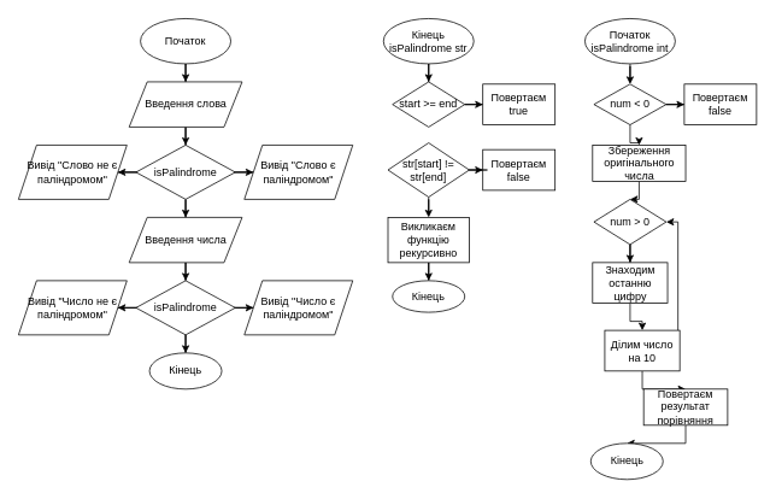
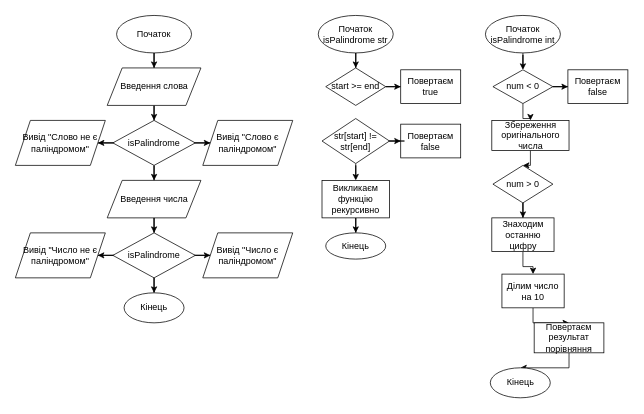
  <mxCell id="0" />
  <mxCell id="1" parent="0" />
  <mxCell id="2" value="" style="edgeStyle=orthogonalEdgeStyle;rounded=0;orthogonalLoop=1;jettySize=auto;html=1;" edge="1" parent="1" source="3" target="5"><mxGeometry relative="1" as="geometry" /></mxCell>
  <mxCell id="3" value="Початок" style="ellipse;whiteSpace=wrap;html=1;" vertex="1" parent="1"><mxGeometry x="155" y="20" width="100" height="50" as="geometry" /></mxCell>
  <mxCell id="4" value="" style="edgeStyle=orthogonalEdgeStyle;rounded=0;orthogonalLoop=1;jettySize=auto;html=1;" edge="1" parent="1" source="5" target="9"><mxGeometry relative="1" as="geometry" /></mxCell>
  <mxCell id="5" value="Введення слова" style="shape=parallelogram;perimeter=parallelogramPerimeter;whiteSpace=wrap;html=1;fixedSize=1;" vertex="1" parent="1"><mxGeometry x="142.5" y="90" width="125" height="50" as="geometry" /></mxCell>
  <mxCell id="6" value="" style="edgeStyle=orthogonalEdgeStyle;rounded=0;orthogonalLoop=1;jettySize=auto;html=1;" edge="1" parent="1" source="9" target="10"><mxGeometry relative="1" as="geometry" /></mxCell>
  <mxCell id="7" value="" style="edgeStyle=orthogonalEdgeStyle;rounded=0;orthogonalLoop=1;jettySize=auto;html=1;" edge="1" parent="1" source="9" target="11"><mxGeometry relative="1" as="geometry" /></mxCell>
  <mxCell id="8" value="" style="edgeStyle=orthogonalEdgeStyle;rounded=0;orthogonalLoop=1;jettySize=auto;html=1;" edge="1" parent="1" source="9" target="13"><mxGeometry relative="1" as="geometry" /></mxCell>
  <mxCell id="9" value="isPalindrome" style="rhombus;whiteSpace=wrap;html=1;" vertex="1" parent="1"><mxGeometry x="150" y="160" width="110" height="60" as="geometry" /></mxCell>
  <mxCell id="10" value="Вивід &quot;Слово є паліндромом&quot;" style="shape=parallelogram;perimeter=parallelogramPerimeter;whiteSpace=wrap;html=1;fixedSize=1;" vertex="1" parent="1"><mxGeometry x="270" y="160" width="120" height="60" as="geometry" /></mxCell>
  <mxCell id="11" value="Вивід &quot;Слово не є паліндромом&quot;" style="shape=parallelogram;perimeter=parallelogramPerimeter;whiteSpace=wrap;html=1;fixedSize=1;" vertex="1" parent="1"><mxGeometry x="20" y="160" width="120" height="60" as="geometry" /></mxCell>
  <mxCell id="12" value="" style="edgeStyle=orthogonalEdgeStyle;rounded=0;orthogonalLoop=1;jettySize=auto;html=1;" edge="1" parent="1" source="13" target="17"><mxGeometry relative="1" as="geometry" /></mxCell>
  <mxCell id="13" value="Введення числа" style="shape=parallelogram;perimeter=parallelogramPerimeter;whiteSpace=wrap;html=1;fixedSize=1;" vertex="1" parent="1"><mxGeometry x="142.5" y="240" width="125" height="50" as="geometry" /></mxCell>
  <mxCell id="14" value="" style="edgeStyle=orthogonalEdgeStyle;rounded=0;orthogonalLoop=1;jettySize=auto;html=1;" edge="1" parent="1" source="17" target="18"><mxGeometry relative="1" as="geometry" /></mxCell>
  <mxCell id="15" value="" style="edgeStyle=orthogonalEdgeStyle;rounded=0;orthogonalLoop=1;jettySize=auto;html=1;" edge="1" parent="1" source="17" target="19"><mxGeometry relative="1" as="geometry" /></mxCell>
  <mxCell id="16" value="" style="edgeStyle=orthogonalEdgeStyle;rounded=0;orthogonalLoop=1;jettySize=auto;html=1;" edge="1" parent="1" source="17" target="20"><mxGeometry relative="1" as="geometry" /></mxCell>
  <mxCell id="17" value="isPalindrome" style="rhombus;whiteSpace=wrap;html=1;" vertex="1" parent="1"><mxGeometry x="150" y="310" width="110" height="60" as="geometry" /></mxCell>
  <mxCell id="18" value="Вивід &quot;Число є паліндромом&quot;" style="shape=parallelogram;perimeter=parallelogramPerimeter;whiteSpace=wrap;html=1;fixedSize=1;" vertex="1" parent="1"><mxGeometry x="270" y="310" width="120" height="60" as="geometry" /></mxCell>
  <mxCell id="19" value="Вивід &quot;Число не є паліндромом&quot;" style="shape=parallelogram;perimeter=parallelogramPerimeter;whiteSpace=wrap;html=1;fixedSize=1;" vertex="1" parent="1"><mxGeometry x="20" y="310" width="120" height="60" as="geometry" /></mxCell>
  <mxCell id="20" value="Кінець" style="ellipse;whiteSpace=wrap;html=1;" vertex="1" parent="1"><mxGeometry x="165" y="390" width="80" height="40" as="geometry" /></mxCell>
  <mxCell id="21" value="" style="edgeStyle=orthogonalEdgeStyle;rounded=0;orthogonalLoop=1;jettySize=auto;html=1;" edge="1" parent="1" source="22" target="24"><mxGeometry relative="1" as="geometry" /></mxCell>
- <mxCell id="22" value="Кінець&lt;div&gt;isPalindrome str&lt;/div&gt;" style="ellipse;whiteSpace=wrap;html=1;" vertex="1" parent="1"><mxGeometry x="424" y="20" width="100" height="50" as="geometry" /></mxCell>
+ <mxCell id="22" value="Початок&lt;div&gt;isPalindrome str&lt;/div&gt;" style="ellipse;whiteSpace=wrap;html=1;" vertex="1" parent="1"><mxGeometry x="424" y="20" width="100" height="50" as="geometry" /></mxCell>
  <mxCell id="23" value="" style="edgeStyle=orthogonalEdgeStyle;rounded=0;orthogonalLoop=1;jettySize=auto;html=1;" edge="1" parent="1" source="24" target="25"><mxGeometry relative="1" as="geometry" /></mxCell>
  <mxCell id="24" value="start &amp;gt;= end" style="rhombus;whiteSpace=wrap;html=1;" vertex="1" parent="1"><mxGeometry x="434" y="90" width="80" height="50" as="geometry" /></mxCell>
  <mxCell id="25" value="Повертаєм true" style="whiteSpace=wrap;html=1;" vertex="1" parent="1"><mxGeometry x="534" y="92.5" width="80" height="45" as="geometry" /></mxCell>
  <mxCell id="26" value="Повертаєм false" style="whiteSpace=wrap;html=1;" vertex="1" parent="1"><mxGeometry x="534" y="165" width="80" height="45" as="geometry" /></mxCell>
  <mxCell id="27" value="" style="edgeStyle=orthogonalEdgeStyle;rounded=0;orthogonalLoop=1;jettySize=auto;html=1;" edge="1" parent="1" source="29" target="26"><mxGeometry relative="1" as="geometry" /></mxCell>
  <mxCell id="28" value="" style="edgeStyle=orthogonalEdgeStyle;rounded=0;orthogonalLoop=1;jettySize=auto;html=1;" edge="1" parent="1" source="29" target="31"><mxGeometry relative="1" as="geometry" /></mxCell>
  <mxCell id="29" value="str[start] != str[end]" style="rhombus;whiteSpace=wrap;html=1;" vertex="1" parent="1"><mxGeometry x="429" y="157.5" width="90" height="60" as="geometry" /></mxCell>
  <mxCell id="30" value="" style="edgeStyle=orthogonalEdgeStyle;rounded=0;orthogonalLoop=1;jettySize=auto;html=1;" edge="1" parent="1" source="31" target="32"><mxGeometry relative="1" as="geometry" /></mxCell>
  <mxCell id="31" value="Викликаєм функцію рекурсивно" style="whiteSpace=wrap;html=1;" vertex="1" parent="1"><mxGeometry x="429" y="240" width="90" height="50" as="geometry" /></mxCell>
  <mxCell id="32" value="Кінець" style="ellipse;whiteSpace=wrap;html=1;" vertex="1" parent="1"><mxGeometry x="434" y="310" width="80" height="35" as="geometry" /></mxCell>
  <mxCell id="33" value="" style="edgeStyle=orthogonalEdgeStyle;rounded=0;orthogonalLoop=1;jettySize=auto;html=1;" edge="1" parent="1" source="34" target="37"><mxGeometry relative="1" as="geometry" /></mxCell>
  <mxCell id="34" value="Початок&lt;div&gt;isPalindrome int&lt;/div&gt;" style="ellipse;whiteSpace=wrap;html=1;" vertex="1" parent="1"><mxGeometry x="647" y="20" width="100" height="50" as="geometry" /></mxCell>
  <mxCell id="35" value="" style="edgeStyle=orthogonalEdgeStyle;rounded=0;orthogonalLoop=1;jettySize=auto;html=1;" edge="1" parent="1" source="37" target="38"><mxGeometry relative="1" as="geometry" /></mxCell>
  <mxCell id="36" value="" style="edgeStyle=orthogonalEdgeStyle;rounded=0;orthogonalLoop=1;jettySize=auto;html=1;" edge="1" parent="1" source="37" target="40"><mxGeometry relative="1" as="geometry" /></mxCell>
  <mxCell id="37" value="num &lt; 0" style="rhombus;whiteSpace=wrap;html=1;" vertex="1" parent="1"><mxGeometry x="657" y="92.5" width="80" height="45" as="geometry" /></mxCell>
  <mxCell id="38" value="Повертаєм false" style="whiteSpace=wrap;html=1;" vertex="1" parent="1"><mxGeometry x="757" y="92.5" width="80" height="45" as="geometry" /></mxCell>
  <mxCell id="39" value="" style="edgeStyle=orthogonalEdgeStyle;rounded=0;orthogonalLoop=1;jettySize=auto;html=1;" edge="1" parent="1" source="40" target="42"><mxGeometry relative="1" as="geometry" /></mxCell>
  <mxCell id="40" value="Збереження оригінального числа" style="whiteSpace=wrap;html=1;" vertex="1" parent="1"><mxGeometry x="655.5" y="160" width="103" height="40" as="geometry" /></mxCell>
  <mxCell id="41" value="" style="edgeStyle=orthogonalEdgeStyle;rounded=0;orthogonalLoop=1;jettySize=auto;html=1;" edge="1" parent="1" source="42" target="44"><mxGeometry relative="1" as="geometry" /></mxCell>
  <mxCell id="42" value="num &amp;gt; 0" style="rhombus;whiteSpace=wrap;html=1;" vertex="1" parent="1"><mxGeometry x="657" y="220" width="80" height="50" as="geometry" /></mxCell>
  <mxCell id="43" value="" style="edgeStyle=orthogonalEdgeStyle;rounded=0;orthogonalLoop=1;jettySize=auto;html=1;" edge="1" parent="1" source="44" target="47"><mxGeometry relative="1" as="geometry" /></mxCell>
  <mxCell id="44" value="Знаходим останню цифру" style="whiteSpace=wrap;html=1;" vertex="1" parent="1"><mxGeometry x="655.5" y="290" width="83" height="45" as="geometry" /></mxCell>
- <mxCell id="45" style="edgeStyle=orthogonalEdgeStyle;rounded=0;orthogonalLoop=1;jettySize=auto;html=1;entryX=1;entryY=0.5;entryDx=0;entryDy=0;" edge="1" parent="1" source="47" target="42"><mxGeometry relative="1" as="geometry"><Array as="points"><mxPoint x="750" y="383" /><mxPoint x="750" y="245" /></Array></mxGeometry></mxCell>
  <mxCell id="46" value="" style="edgeStyle=orthogonalEdgeStyle;rounded=0;orthogonalLoop=1;jettySize=auto;html=1;" edge="1" parent="1" source="47" target="49"><mxGeometry relative="1" as="geometry" /></mxCell>
  <mxCell id="47" value="Ділим число на 10" style="whiteSpace=wrap;html=1;" vertex="1" parent="1"><mxGeometry x="669" y="365" width="83" height="45" as="geometry" /></mxCell>
  <mxCell id="48" value="" style="edgeStyle=orthogonalEdgeStyle;rounded=0;orthogonalLoop=1;jettySize=auto;html=1;" edge="1" parent="1" source="49" target="50"><mxGeometry relative="1" as="geometry" /></mxCell>
  <mxCell id="49" value="Повертаєм результат порівняння" style="whiteSpace=wrap;html=1;" vertex="1" parent="1"><mxGeometry x="712" y="430" width="93" height="40" as="geometry" /></mxCell>
  <mxCell id="50" value="Кінець" style="ellipse;whiteSpace=wrap;html=1;" vertex="1" parent="1"><mxGeometry x="653.5" y="490" width="80" height="40" as="geometry" /></mxCell>
